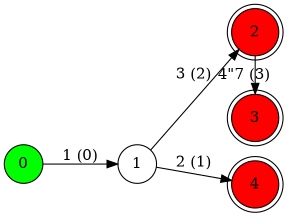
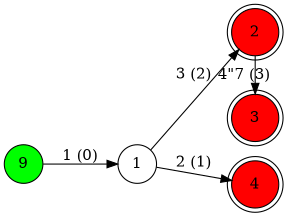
  digraph {
    rankdir=LR
    node [fillcolor=red shape=doublecircle style=filled]
-   0 [fillcolor=green shape=circle]
+   0 [fillcolor=green shape=circle label=9]
    2
    3
    4
    1 [shape=circle fillcolor="" style=""]
    subgraph sub_1 {
      rank=same
      0
    }
    subgraph sub_2 {
      rank=min
      0
    }
    subgraph sub_3 {
      rank=same
      2
      3
      4
    }
    subgraph sub_4 {
      rank=max
      2
      3
      4
    }
    0 -> 1 [label="1 (0)"]
    2 -> 3 [label="4\"7 (3)"]
    1 -> 2 [label="3 (2)"]
    1 -> 4 [label="2 (1)"]
  }
